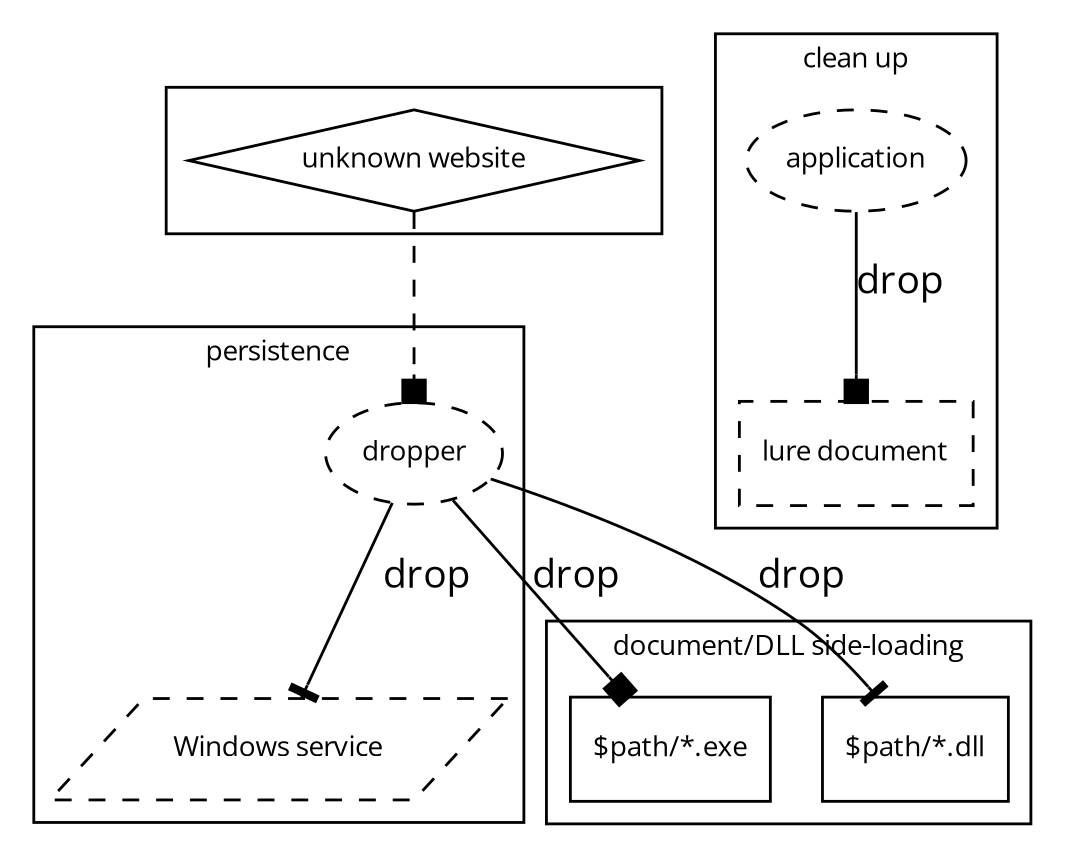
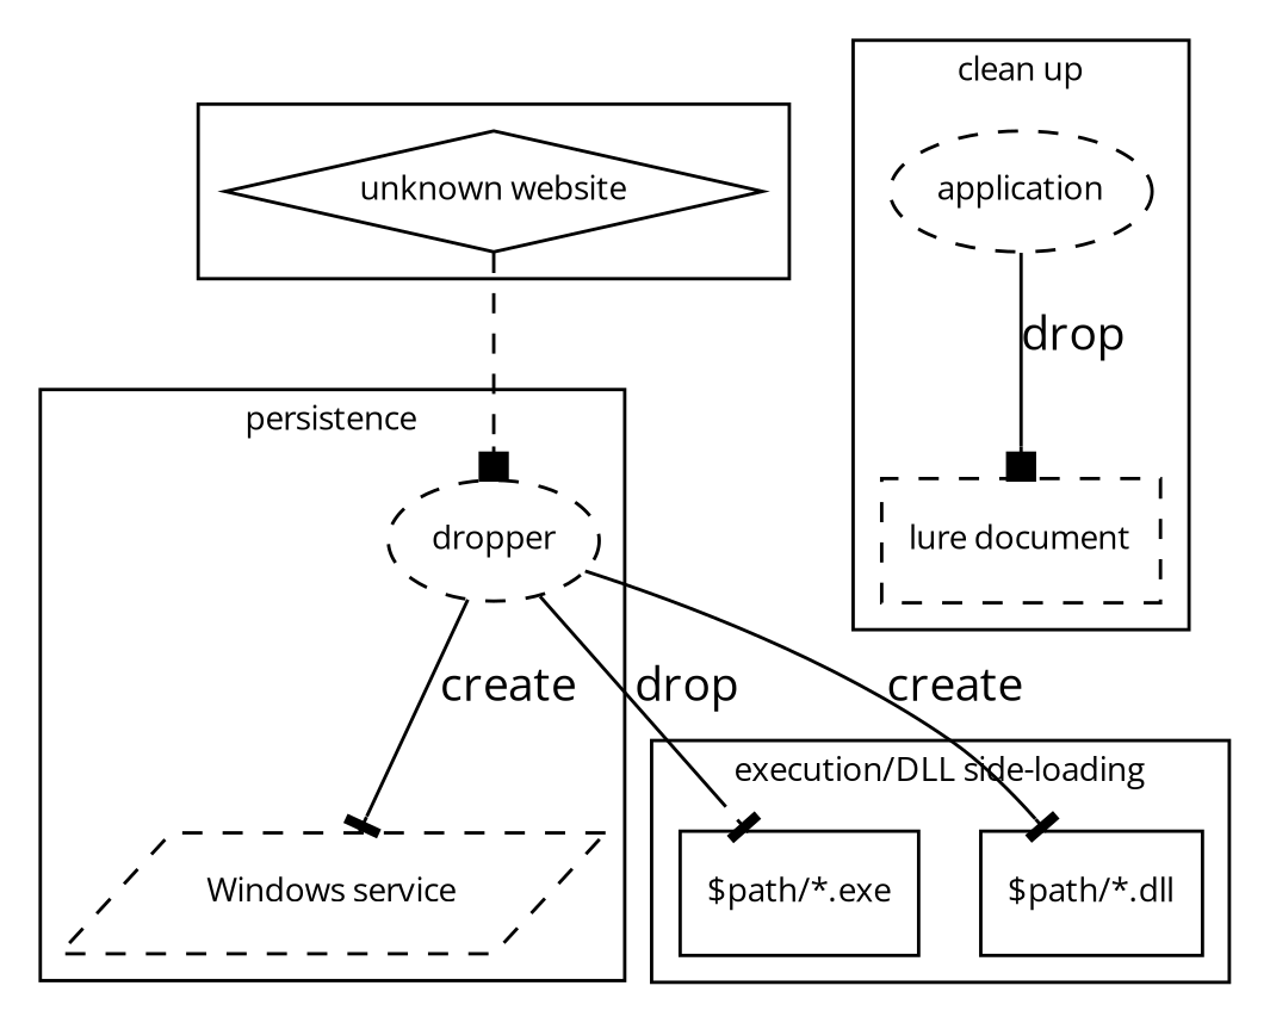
  digraph {
    compound=true
    fontname="Open Sans"
    fontsize=10
    node [fontname="Open Sans" fontsize=10 shape=record style=dashed]
    edge [arrowhead=box fontname="Open Sans"]
    "unknown website" [shape=diamond style=""]
    application [shape=""]
    "lure document"
    dropper [shape=""]
    "Windows service" [shape=parallelogram]
    "$path/*.exe" [style=""]
    "$path/*.dll" [style=""]
    subgraph cluster_1 {
      "unknown website"
    }
    subgraph cluster_2 {
      label="clean up"
      application
      "lure document"
    }
    subgraph cluster_3 {
      label=persistence
      dropper
      "Windows service"
    }
    subgraph cluster_4 {
-     label="document/DLL side-loading"
+     label="execution/DLL side-loading"
      "$path/*.exe"
      "$path/*.dll"
    }
    "unknown website" -> dropper [style=dashed]
    application -> "lure document" [label=drop]
-   dropper -> "Windows service" [arrowhead=tee label=drop]
-   dropper -> "$path/*.exe" [label=drop]
-   dropper -> "$path/*.dll" [arrowhead=tee label=drop]
+   dropper -> "Windows service" [arrowhead=tee label=create]
+   dropper -> "$path/*.exe" [arrowhead=tee label=drop]
+   dropper -> "$path/*.dll" [arrowhead=tee label=create]
  }
